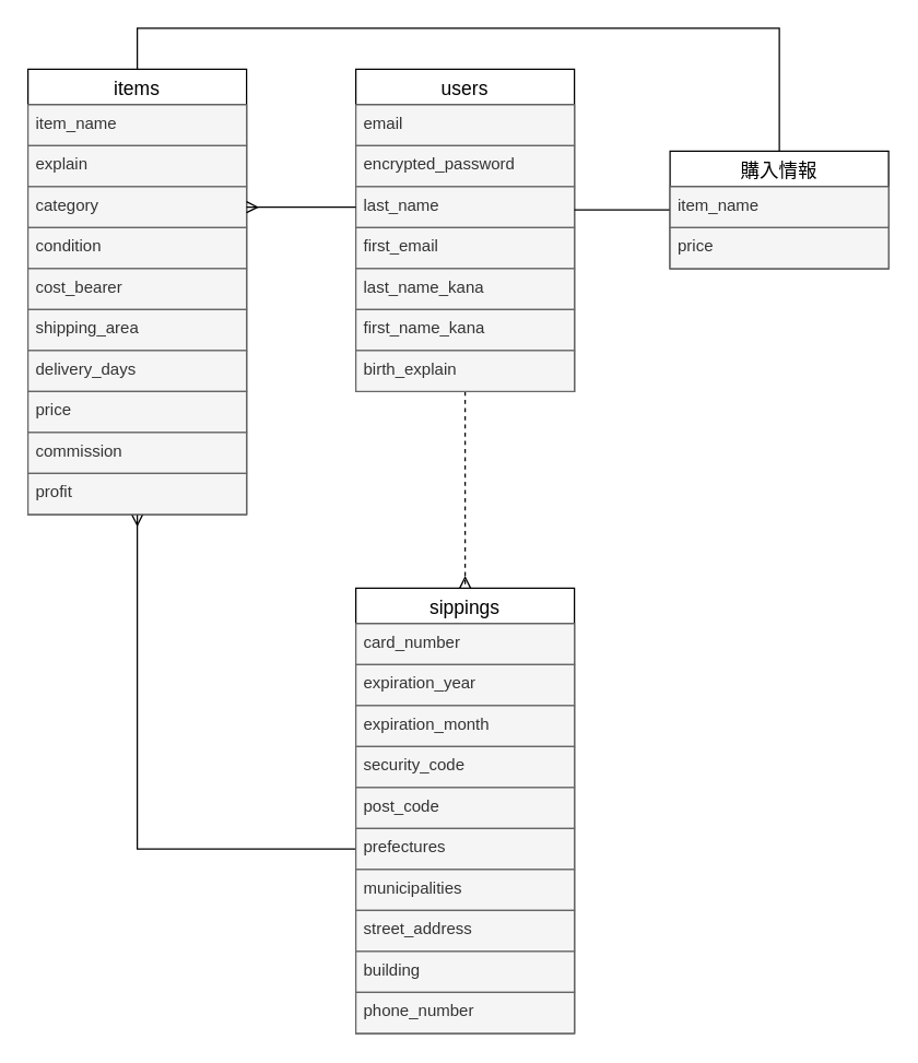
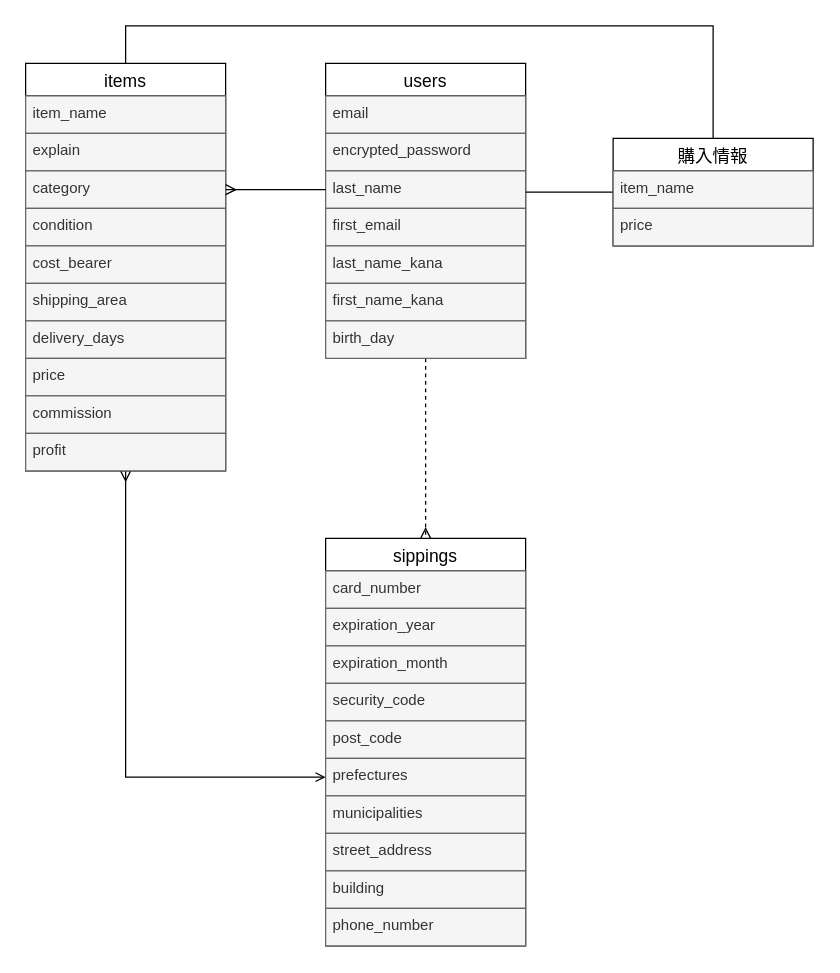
  <mxCell id="0" />
  <mxCell id="1" parent="0" />
  <mxCell id="2" style="edgeStyle=none;html=1;exitX=0.5;exitY=1;exitDx=0;exitDy=0;entryX=0.5;entryY=0;entryDx=0;entryDy=0;fontColor=#030303;endArrow=ERmany;endFill=0;dashed=1;" edge="1" parent="1" source="3" target="30"><mxGeometry relative="1" as="geometry" /></mxCell>
  <mxCell id="3" value="users" style="swimlane;fontStyle=0;childLayout=stackLayout;horizontal=1;startSize=26;horizontalStack=0;resizeParent=1;resizeParentMax=0;resizeLast=0;collapsible=1;marginBottom=0;align=center;fontSize=14;" parent="1" vertex="1"><mxGeometry x="260" y="50" width="160" height="236" as="geometry" /></mxCell>
  <mxCell id="4" value="email" style="text;strokeColor=#666666;fillColor=#f5f5f5;spacingLeft=4;spacingRight=4;overflow=hidden;rotatable=0;points=[[0,0.5],[1,0.5]];portConstraint=eastwest;fontSize=12;fontColor=#333333;" parent="3" vertex="1"><mxGeometry y="26" width="160" height="30" as="geometry" /></mxCell>
  <mxCell id="5" value="encrypted_password" style="text;strokeColor=#666666;fillColor=#f5f5f5;spacingLeft=4;spacingRight=4;overflow=hidden;rotatable=0;points=[[0,0.5],[1,0.5]];portConstraint=eastwest;fontSize=12;fontColor=#333333;" parent="3" vertex="1"><mxGeometry y="56" width="160" height="30" as="geometry" /></mxCell>
  <mxCell id="6" value="last_name" style="text;strokeColor=#666666;fillColor=#f5f5f5;spacingLeft=4;spacingRight=4;overflow=hidden;rotatable=0;points=[[0,0.5],[1,0.5]];portConstraint=eastwest;fontSize=12;fontColor=#333333;" parent="3" vertex="1"><mxGeometry y="86" width="160" height="30" as="geometry" /></mxCell>
  <mxCell id="7" value="first_email" style="text;strokeColor=#666666;fillColor=#f5f5f5;spacingLeft=4;spacingRight=4;overflow=hidden;rotatable=0;points=[[0,0.5],[1,0.5]];portConstraint=eastwest;fontSize=12;fontColor=#333333;" parent="3" vertex="1"><mxGeometry y="116" width="160" height="30" as="geometry" /></mxCell>
  <mxCell id="8" value="last_name_kana " style="text;strokeColor=#666666;fillColor=#f5f5f5;spacingLeft=4;spacingRight=4;overflow=hidden;rotatable=0;points=[[0,0.5],[1,0.5]];portConstraint=eastwest;fontSize=12;fontColor=#333333;" parent="3" vertex="1"><mxGeometry y="146" width="160" height="30" as="geometry" /></mxCell>
  <mxCell id="9" value="first_name_kana" style="text;strokeColor=#666666;fillColor=#f5f5f5;spacingLeft=4;spacingRight=4;overflow=hidden;rotatable=0;points=[[0,0.5],[1,0.5]];portConstraint=eastwest;fontSize=12;fontColor=#333333;" vertex="1" parent="3"><mxGeometry y="176" width="160" height="30" as="geometry" /></mxCell>
- <mxCell id="10" value="birth_explain" style="text;strokeColor=#666666;fillColor=#f5f5f5;spacingLeft=4;spacingRight=4;overflow=hidden;rotatable=0;points=[[0,0.5],[1,0.5]];portConstraint=eastwest;fontSize=12;fontColor=#333333;" vertex="1" parent="3"><mxGeometry y="206" width="160" height="30" as="geometry" /></mxCell>
- <mxCell id="11" style="edgeStyle=orthogonalEdgeStyle;rounded=0;html=1;exitX=0.5;exitY=1;exitDx=0;exitDy=0;fontColor=#030303;endArrow=none;endFill=0;startArrow=ERmany;startFill=0;" edge="1" parent="1" source="13" target="36"><mxGeometry relative="1" as="geometry" /></mxCell>
+ <mxCell id="10" value="birth_day" style="text;strokeColor=#666666;fillColor=#f5f5f5;spacingLeft=4;spacingRight=4;overflow=hidden;rotatable=0;points=[[0,0.5],[1,0.5]];portConstraint=eastwest;fontSize=12;fontColor=#333333;" vertex="1" parent="3"><mxGeometry y="206" width="160" height="30" as="geometry" /></mxCell>
+ <mxCell id="11" style="edgeStyle=orthogonalEdgeStyle;rounded=0;html=1;exitX=0.5;exitY=1;exitDx=0;exitDy=0;fontColor=#030303;endArrow=open;endFill=0;startArrow=ERmany;startFill=0;" edge="1" parent="1" source="13" target="36"><mxGeometry relative="1" as="geometry" /></mxCell>
  <mxCell id="12" style="edgeStyle=orthogonalEdgeStyle;rounded=0;html=1;exitX=0.5;exitY=0;exitDx=0;exitDy=0;fontColor=#030303;endArrow=none;endFill=0;" edge="1" parent="1" source="13"><mxGeometry relative="1" as="geometry"><mxPoint x="570" y="40" as="targetPoint" /><Array as="points"><mxPoint x="100" y="20" /><mxPoint x="570" y="20" /></Array></mxGeometry></mxCell>
  <mxCell id="13" value="items" style="swimlane;fontStyle=0;childLayout=stackLayout;horizontal=1;startSize=26;horizontalStack=0;resizeParent=1;resizeParentMax=0;resizeLast=0;collapsible=1;marginBottom=0;align=center;fontSize=14;" parent="1" vertex="1"><mxGeometry x="20" y="50" width="160" height="326" as="geometry" /></mxCell>
  <mxCell id="14" value="item_name" style="text;strokeColor=#666666;fillColor=#f5f5f5;spacingLeft=4;spacingRight=4;overflow=hidden;rotatable=0;points=[[0,0.5],[1,0.5]];portConstraint=eastwest;fontSize=12;fontColor=#333333;" parent="13" vertex="1"><mxGeometry y="26" width="160" height="30" as="geometry" /></mxCell>
  <mxCell id="15" value="explain" style="text;strokeColor=#666666;fillColor=#f5f5f5;spacingLeft=4;spacingRight=4;overflow=hidden;rotatable=0;points=[[0,0.5],[1,0.5]];portConstraint=eastwest;fontSize=12;fontColor=#333333;" vertex="1" parent="13"><mxGeometry y="56" width="160" height="30" as="geometry" /></mxCell>
  <mxCell id="16" value="category" style="text;strokeColor=#666666;fillColor=#f5f5f5;spacingLeft=4;spacingRight=4;overflow=hidden;rotatable=0;points=[[0,0.5],[1,0.5]];portConstraint=eastwest;fontSize=12;fontColor=#333333;" parent="13" vertex="1"><mxGeometry y="86" width="160" height="30" as="geometry" /></mxCell>
  <mxCell id="17" value="condition" style="text;strokeColor=#666666;fillColor=#f5f5f5;spacingLeft=4;spacingRight=4;overflow=hidden;rotatable=0;points=[[0,0.5],[1,0.5]];portConstraint=eastwest;fontSize=12;fontColor=#333333;" parent="13" vertex="1"><mxGeometry y="116" width="160" height="30" as="geometry" /></mxCell>
  <mxCell id="18" value="cost_bearer" style="text;strokeColor=#666666;fillColor=#f5f5f5;spacingLeft=4;spacingRight=4;overflow=hidden;rotatable=0;points=[[0,0.5],[1,0.5]];portConstraint=eastwest;fontSize=12;fontColor=#333333;" parent="13" vertex="1"><mxGeometry y="146" width="160" height="30" as="geometry" /></mxCell>
  <mxCell id="19" value="shipping_area" style="text;strokeColor=#666666;fillColor=#f5f5f5;spacingLeft=4;spacingRight=4;overflow=hidden;rotatable=0;points=[[0,0.5],[1,0.5]];portConstraint=eastwest;fontSize=12;fontColor=#333333;" parent="13" vertex="1"><mxGeometry y="176" width="160" height="30" as="geometry" /></mxCell>
  <mxCell id="20" value="delivery_days" style="text;strokeColor=#666666;fillColor=#f5f5f5;spacingLeft=4;spacingRight=4;overflow=hidden;rotatable=0;points=[[0,0.5],[1,0.5]];portConstraint=eastwest;fontSize=12;fontColor=#333333;" parent="13" vertex="1"><mxGeometry y="206" width="160" height="30" as="geometry" /></mxCell>
  <mxCell id="21" value="price" style="text;strokeColor=#666666;fillColor=#f5f5f5;spacingLeft=4;spacingRight=4;overflow=hidden;rotatable=0;points=[[0,0.5],[1,0.5]];portConstraint=eastwest;fontSize=12;fontColor=#333333;" parent="13" vertex="1"><mxGeometry y="236" width="160" height="30" as="geometry" /></mxCell>
  <mxCell id="22" value="commission" style="text;strokeColor=#666666;fillColor=#f5f5f5;spacingLeft=4;spacingRight=4;overflow=hidden;rotatable=0;points=[[0,0.5],[1,0.5]];portConstraint=eastwest;fontSize=12;fontColor=#333333;" parent="13" vertex="1"><mxGeometry y="266" width="160" height="30" as="geometry" /></mxCell>
  <mxCell id="23" value="profit  " style="text;strokeColor=#666666;fillColor=#f5f5f5;spacingLeft=4;spacingRight=4;overflow=hidden;rotatable=0;points=[[0,0.5],[1,0.5]];portConstraint=eastwest;fontSize=12;fontColor=#333333;" parent="13" vertex="1"><mxGeometry y="296" width="160" height="30" as="geometry" /></mxCell>
  <mxCell id="24" style="edgeStyle=none;html=1;exitX=0;exitY=0.5;exitDx=0;exitDy=0;fontColor=#030303;endArrow=none;endFill=0;" edge="1" parent="1" source="26"><mxGeometry relative="1" as="geometry"><mxPoint x="420" y="153" as="targetPoint" /></mxGeometry></mxCell>
  <mxCell id="25" style="edgeStyle=orthogonalEdgeStyle;rounded=0;html=1;exitX=0.5;exitY=0;exitDx=0;exitDy=0;fontColor=#030303;endArrow=none;endFill=0;" edge="1" parent="1" source="26"><mxGeometry relative="1" as="geometry"><mxPoint x="570" y="40" as="targetPoint" /></mxGeometry></mxCell>
  <mxCell id="26" value="購入情報" style="swimlane;fontStyle=0;childLayout=stackLayout;horizontal=1;startSize=26;horizontalStack=0;resizeParent=1;resizeParentMax=0;resizeLast=0;collapsible=1;marginBottom=0;align=center;fontSize=14;" parent="1" vertex="1"><mxGeometry x="490" y="110" width="160" height="86" as="geometry" /></mxCell>
  <mxCell id="27" value="item_name" style="text;strokeColor=#666666;fillColor=#f5f5f5;spacingLeft=4;spacingRight=4;overflow=hidden;rotatable=0;points=[[0,0.5],[1,0.5]];portConstraint=eastwest;fontSize=12;fontColor=#333333;" parent="26" vertex="1"><mxGeometry y="26" width="160" height="30" as="geometry" /></mxCell>
  <mxCell id="28" value="price" style="text;strokeColor=#666666;fillColor=#f5f5f5;spacingLeft=4;spacingRight=4;overflow=hidden;rotatable=0;points=[[0,0.5],[1,0.5]];portConstraint=eastwest;fontSize=12;fontColor=#333333;" parent="26" vertex="1"><mxGeometry y="56" width="160" height="30" as="geometry" /></mxCell>
  <mxCell id="29" style="edgeStyle=none;html=1;exitX=0;exitY=0.5;exitDx=0;exitDy=0;entryX=1;entryY=0.5;entryDx=0;entryDy=0;startArrow=none;startFill=0;endArrow=ERmany;endFill=0;" parent="1" source="6" target="16" edge="1"><mxGeometry relative="1" as="geometry" /></mxCell>
  <mxCell id="30" value="sippings" style="swimlane;fontStyle=0;childLayout=stackLayout;horizontal=1;startSize=26;horizontalStack=0;resizeParent=1;resizeParentMax=0;resizeLast=0;collapsible=1;marginBottom=0;align=center;fontSize=14;" vertex="1" parent="1"><mxGeometry x="260" y="430" width="160" height="326" as="geometry" /></mxCell>
  <mxCell id="31" value="card_number" style="text;strokeColor=#666666;fillColor=#f5f5f5;spacingLeft=4;spacingRight=4;overflow=hidden;rotatable=0;points=[[0,0.5],[1,0.5]];portConstraint=eastwest;fontSize=12;fontColor=#333333;" vertex="1" parent="30"><mxGeometry y="26" width="160" height="30" as="geometry" /></mxCell>
  <mxCell id="32" value="expiration_year" style="text;strokeColor=#666666;fillColor=#f5f5f5;spacingLeft=4;spacingRight=4;overflow=hidden;rotatable=0;points=[[0,0.5],[1,0.5]];portConstraint=eastwest;fontSize=12;fontColor=#333333;" vertex="1" parent="30"><mxGeometry y="56" width="160" height="30" as="geometry" /></mxCell>
  <mxCell id="33" value="expiration_month" style="text;strokeColor=#666666;fillColor=#f5f5f5;spacingLeft=4;spacingRight=4;overflow=hidden;rotatable=0;points=[[0,0.5],[1,0.5]];portConstraint=eastwest;fontSize=12;fontColor=#333333;" vertex="1" parent="30"><mxGeometry y="86" width="160" height="30" as="geometry" /></mxCell>
  <mxCell id="34" value="security_code" style="text;strokeColor=#666666;fillColor=#f5f5f5;spacingLeft=4;spacingRight=4;overflow=hidden;rotatable=0;points=[[0,0.5],[1,0.5]];portConstraint=eastwest;fontSize=12;fontColor=#333333;" vertex="1" parent="30"><mxGeometry y="116" width="160" height="30" as="geometry" /></mxCell>
  <mxCell id="35" value="post_code" style="text;strokeColor=#666666;fillColor=#f5f5f5;spacingLeft=4;spacingRight=4;overflow=hidden;rotatable=0;points=[[0,0.5],[1,0.5]];portConstraint=eastwest;fontSize=12;fontColor=#333333;" vertex="1" parent="30"><mxGeometry y="146" width="160" height="30" as="geometry" /></mxCell>
  <mxCell id="36" value="prefectures" style="text;strokeColor=#666666;fillColor=#f5f5f5;spacingLeft=4;spacingRight=4;overflow=hidden;rotatable=0;points=[[0,0.5],[1,0.5]];portConstraint=eastwest;fontSize=12;fontColor=#333333;" vertex="1" parent="30"><mxGeometry y="176" width="160" height="30" as="geometry" /></mxCell>
  <mxCell id="37" value="municipalities" style="text;strokeColor=#666666;fillColor=#f5f5f5;spacingLeft=4;spacingRight=4;overflow=hidden;rotatable=0;points=[[0,0.5],[1,0.5]];portConstraint=eastwest;fontSize=12;fontColor=#333333;" vertex="1" parent="30"><mxGeometry y="206" width="160" height="30" as="geometry" /></mxCell>
  <mxCell id="38" value="street_address" style="text;strokeColor=#666666;fillColor=#f5f5f5;spacingLeft=4;spacingRight=4;overflow=hidden;rotatable=0;points=[[0,0.5],[1,0.5]];portConstraint=eastwest;fontSize=12;fontColor=#333333;" vertex="1" parent="30"><mxGeometry y="236" width="160" height="30" as="geometry" /></mxCell>
  <mxCell id="39" value="building" style="text;strokeColor=#666666;fillColor=#f5f5f5;spacingLeft=4;spacingRight=4;overflow=hidden;rotatable=0;points=[[0,0.5],[1,0.5]];portConstraint=eastwest;fontSize=12;fontColor=#333333;" vertex="1" parent="30"><mxGeometry y="266" width="160" height="30" as="geometry" /></mxCell>
  <mxCell id="40" value="phone_number" style="text;strokeColor=#666666;fillColor=#f5f5f5;spacingLeft=4;spacingRight=4;overflow=hidden;rotatable=0;points=[[0,0.5],[1,0.5]];portConstraint=eastwest;fontSize=12;fontColor=#333333;" vertex="1" parent="30"><mxGeometry y="296" width="160" height="30" as="geometry" /></mxCell>
